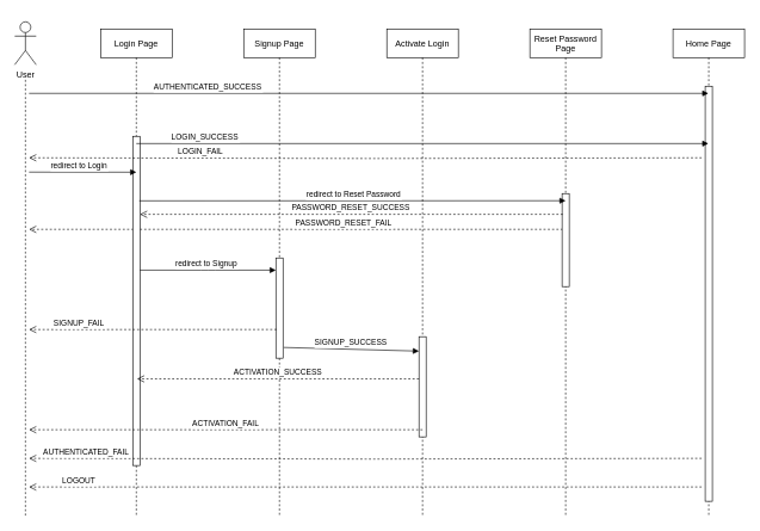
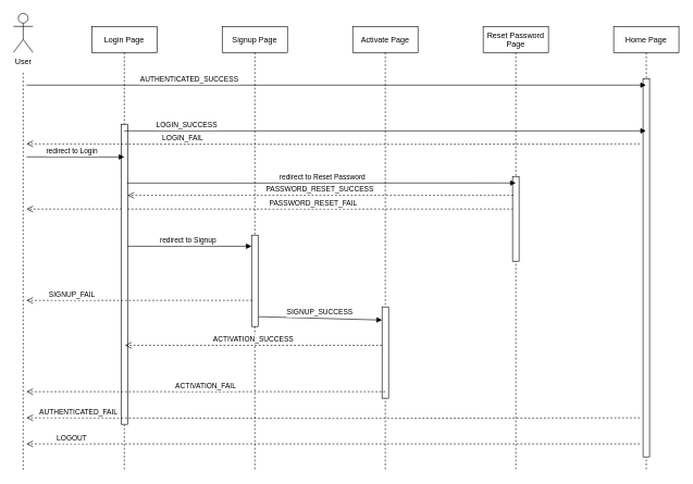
  <mxCell id="0" />
  <mxCell id="1" parent="0" />
  <mxCell id="2" value="redirect to Signup" style="verticalAlign=bottom;endArrow=block;shadow=0;strokeWidth=1;" edge="1" parent="1" target="6"><mxGeometry relative="1" as="geometry"><mxPoint x="190" y="377" as="sourcePoint" /><mxPoint x="460" y="475" as="targetPoint" /><Array as="points"><mxPoint x="290" y="377" /></Array></mxGeometry></mxCell>
  <mxCell id="3" value="Home Page" style="shape=umlLifeline;perimeter=lifelinePerimeter;container=1;collapsible=0;recursiveResize=0;rounded=0;shadow=0;strokeWidth=1;" vertex="1" parent="1"><mxGeometry x="940" y="40" width="100" height="680" as="geometry" /></mxCell>
  <mxCell id="4" value="" style="points=[];perimeter=orthogonalPerimeter;rounded=0;shadow=0;strokeWidth=1;" vertex="1" parent="3"><mxGeometry x="45" y="80" width="10" height="580" as="geometry" /></mxCell>
  <mxCell id="5" value="Signup Page" style="shape=umlLifeline;perimeter=lifelinePerimeter;container=1;collapsible=0;recursiveResize=0;rounded=0;shadow=0;strokeWidth=1;" vertex="1" parent="1"><mxGeometry x="340" y="40" width="100" height="680" as="geometry" /></mxCell>
  <mxCell id="6" value="" style="points=[];perimeter=orthogonalPerimeter;rounded=0;shadow=0;strokeWidth=1;" vertex="1" parent="5"><mxGeometry x="45" y="320" width="10" height="140" as="geometry" /></mxCell>
  <mxCell id="7" value="PASSWORD_RESET_FAIL" style="verticalAlign=bottom;endArrow=open;dashed=1;endSize=8;shadow=0;strokeWidth=1;exitX=0.1;exitY=0.223;exitDx=0;exitDy=0;exitPerimeter=0;" edge="1" parent="5"><mxGeometry x="-0.18" relative="1" as="geometry"><mxPoint x="-300" y="280" as="targetPoint" /><mxPoint x="446" y="280" as="sourcePoint" /><mxPoint as="offset" /></mxGeometry></mxCell>
  <mxCell id="8" value="Login Page" style="shape=umlLifeline;perimeter=lifelinePerimeter;container=1;collapsible=0;recursiveResize=0;rounded=0;shadow=0;strokeWidth=1;" vertex="1" parent="1"><mxGeometry x="140" y="40" width="100" height="680" as="geometry" /></mxCell>
  <mxCell id="9" value="" style="points=[];perimeter=orthogonalPerimeter;rounded=0;shadow=0;strokeWidth=1;" vertex="1" parent="8"><mxGeometry x="45" y="150" width="10" height="460" as="geometry" /></mxCell>
  <mxCell id="10" value="Reset Password &#10;Page" style="shape=umlLifeline;perimeter=lifelinePerimeter;container=1;collapsible=0;recursiveResize=0;rounded=0;shadow=0;strokeWidth=1;" vertex="1" parent="1"><mxGeometry x="740" y="40" width="100" height="680" as="geometry" /></mxCell>
  <mxCell id="11" value="" style="points=[];perimeter=orthogonalPerimeter;rounded=0;shadow=0;strokeWidth=1;" vertex="1" parent="10"><mxGeometry x="45" y="230" width="10" height="130" as="geometry" /></mxCell>
- <mxCell id="12" value="Activate Login" style="shape=umlLifeline;perimeter=lifelinePerimeter;container=1;collapsible=0;recursiveResize=0;rounded=0;shadow=0;strokeWidth=1;" vertex="1" parent="1"><mxGeometry x="540" y="40" width="100" height="680" as="geometry" /></mxCell>
+ <mxCell id="12" value="Activate Page" style="shape=umlLifeline;perimeter=lifelinePerimeter;container=1;collapsible=0;recursiveResize=0;rounded=0;shadow=0;strokeWidth=1;" vertex="1" parent="1"><mxGeometry x="540" y="40" width="100" height="680" as="geometry" /></mxCell>
  <mxCell id="13" value="" style="points=[];perimeter=orthogonalPerimeter;rounded=0;shadow=0;strokeWidth=1;" vertex="1" parent="12"><mxGeometry x="45" y="430" width="10" height="140" as="geometry" /></mxCell>
- <mxCell id="14" value="User" style="shape=umlActor;verticalLabelPosition=bottom;verticalAlign=top;html=1;outlineConnect=0;" vertex="1" parent="1"><mxGeometry x="20" y="30" width="30" height="60" as="geometry" /></mxCell>
+ <mxCell id="14" value="User" style="shape=umlActor;verticalLabelPosition=bottom;verticalAlign=top;html=1;outlineConnect=0;" vertex="1" parent="1"><mxGeometry x="20" y="20" width="30" height="60" as="geometry" /></mxCell>
  <mxCell id="15" value="" style="endArrow=none;dashed=1;html=1;rounded=0;" edge="1" parent="1"><mxGeometry width="50" height="50" relative="1" as="geometry"><mxPoint x="35" y="720" as="sourcePoint" /><mxPoint x="35" y="110" as="targetPoint" /></mxGeometry></mxCell>
  <mxCell id="16" value="AUTHENTICATED_SUCCESS" style="verticalAlign=bottom;endArrow=block;shadow=0;strokeWidth=1;" edge="1" parent="1" target="3"><mxGeometry x="-0.473" relative="1" as="geometry"><mxPoint x="40" y="130" as="sourcePoint" /><mxPoint x="900" y="130" as="targetPoint" /><Array as="points" /><mxPoint as="offset" /></mxGeometry></mxCell>
  <mxCell id="17" value="AUTHENTICATED_FAIL" style="verticalAlign=bottom;endArrow=open;dashed=1;endSize=8;shadow=0;strokeWidth=1;" edge="1" parent="1"><mxGeometry x="0.83" relative="1" as="geometry"><mxPoint x="40" y="640" as="targetPoint" /><mxPoint x="980" y="640" as="sourcePoint" /><Array as="points"><mxPoint x="520" y="641" /></Array><mxPoint as="offset" /></mxGeometry></mxCell>
  <mxCell id="18" value="LOGIN_SUCCESS" style="verticalAlign=bottom;endArrow=block;shadow=0;strokeWidth=1;exitX=0.5;exitY=0.022;exitDx=0;exitDy=0;exitPerimeter=0;" edge="1" parent="1" source="9" target="3"><mxGeometry x="-0.759" relative="1" as="geometry"><mxPoint x="200" y="200" as="sourcePoint" /><mxPoint x="999.5" y="140" as="targetPoint" /><Array as="points" /><mxPoint as="offset" /></mxGeometry></mxCell>
  <mxCell id="19" value="SIGNUP_SUCCESS" style="verticalAlign=bottom;endArrow=block;shadow=0;strokeWidth=1;exitX=1.1;exitY=0.893;exitDx=0;exitDy=0;exitPerimeter=0;entryX=0;entryY=0.144;entryDx=0;entryDy=0;entryPerimeter=0;" edge="1" parent="1" source="6" target="13"><mxGeometry x="-0.005" relative="1" as="geometry"><mxPoint x="204" y="204.95" as="sourcePoint" /><mxPoint x="999.5" y="204.95" as="targetPoint" /><Array as="points" /><mxPoint as="offset" /></mxGeometry></mxCell>
  <mxCell id="20" value="SIGNUP_FAIL" style="verticalAlign=bottom;endArrow=open;dashed=1;endSize=8;shadow=0;strokeWidth=1;exitX=0.1;exitY=0.714;exitDx=0;exitDy=0;exitPerimeter=0;" edge="1" parent="1" source="6"><mxGeometry x="0.597" relative="1" as="geometry"><mxPoint x="40" y="460" as="targetPoint" /><mxPoint x="990" y="650" as="sourcePoint" /><Array as="points"><mxPoint x="220" y="460" /></Array><mxPoint as="offset" /></mxGeometry></mxCell>
  <mxCell id="21" value="LOGOUT" style="verticalAlign=bottom;endArrow=open;dashed=1;endSize=8;shadow=0;strokeWidth=1;" edge="1" parent="1"><mxGeometry x="0.851" relative="1" as="geometry"><mxPoint x="40" y="680" as="targetPoint" /><mxPoint x="980" y="680" as="sourcePoint" /><Array as="points"><mxPoint x="520" y="680" /></Array><mxPoint as="offset" /></mxGeometry></mxCell>
  <mxCell id="22" value="redirect to Login" style="verticalAlign=bottom;endArrow=block;shadow=0;strokeWidth=1;entryX=0.5;entryY=0.109;entryDx=0;entryDy=0;entryPerimeter=0;" edge="1" parent="1" target="9"><mxGeometry x="-0.067" relative="1" as="geometry"><mxPoint x="40" y="240" as="sourcePoint" /><mxPoint x="999.5" y="140" as="targetPoint" /><Array as="points" /><mxPoint as="offset" /></mxGeometry></mxCell>
  <mxCell id="23" value="redirect to Reset Password" style="verticalAlign=bottom;endArrow=block;shadow=0;strokeWidth=1;exitX=0.9;exitY=0.196;exitDx=0;exitDy=0;exitPerimeter=0;" edge="1" parent="1" source="9"><mxGeometry x="0.008" relative="1" as="geometry"><mxPoint x="190" y="320.18" as="sourcePoint" /><mxPoint x="790" y="280" as="targetPoint" /><Array as="points" /><mxPoint as="offset" /></mxGeometry></mxCell>
  <mxCell id="24" value="PASSWORD_RESET_SUCCESS" style="verticalAlign=bottom;endArrow=open;dashed=1;endSize=8;shadow=0;strokeWidth=1;exitX=0.1;exitY=0.223;exitDx=0;exitDy=0;exitPerimeter=0;" edge="1" parent="1" source="11" target="9"><mxGeometry relative="1" as="geometry"><mxPoint x="430" y="300" as="targetPoint" /><mxPoint x="570" y="300" as="sourcePoint" /></mxGeometry></mxCell>
  <mxCell id="25" value="ACTIVATION_SUCCESS" style="verticalAlign=bottom;endArrow=open;dashed=1;endSize=8;shadow=0;strokeWidth=1;entryX=0.51;entryY=0.719;entryDx=0;entryDy=0;entryPerimeter=0;" edge="1" parent="1" source="13" target="8"><mxGeometry relative="1" as="geometry"><mxPoint x="200" y="530" as="targetPoint" /><mxPoint x="781" y="530" as="sourcePoint" /></mxGeometry></mxCell>
  <mxCell id="26" value="ACTIVATION_FAIL" style="verticalAlign=bottom;endArrow=open;dashed=1;endSize=8;shadow=0;strokeWidth=1;" edge="1" parent="1"><mxGeometry relative="1" as="geometry"><mxPoint x="40" y="600" as="targetPoint" /><mxPoint x="590" y="600" as="sourcePoint" /></mxGeometry></mxCell>
  <mxCell id="27" value="LOGIN_FAIL" style="verticalAlign=bottom;endArrow=open;dashed=1;endSize=8;shadow=0;strokeWidth=1;" edge="1" parent="1"><mxGeometry x="0.489" relative="1" as="geometry"><mxPoint x="40" y="220" as="targetPoint" /><mxPoint x="980" y="220" as="sourcePoint" /><Array as="points"><mxPoint x="520" y="221" /></Array><mxPoint y="-1" as="offset" /></mxGeometry></mxCell>
